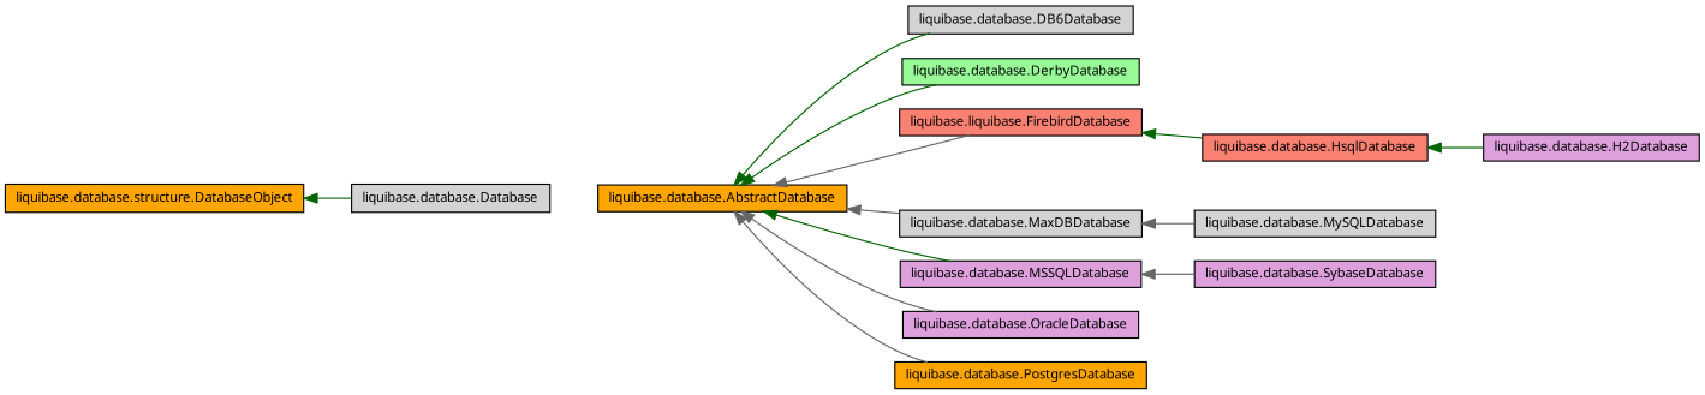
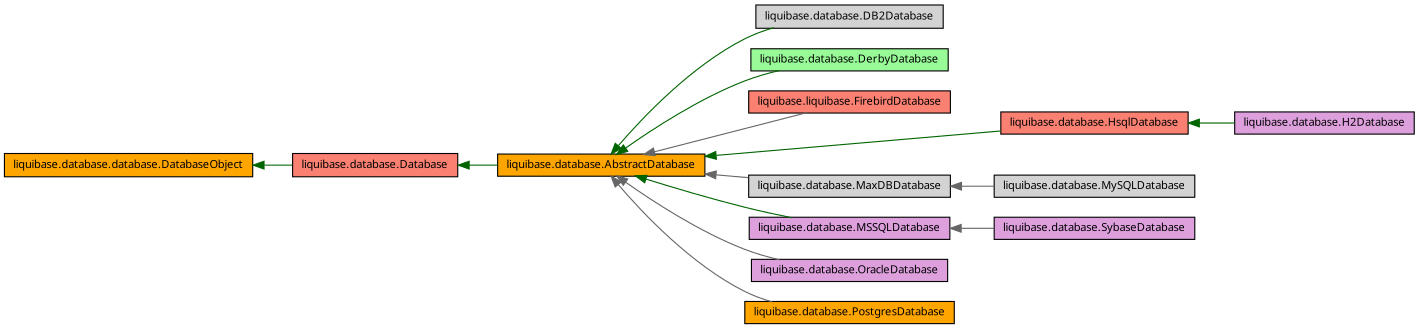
  digraph {
    rankdir=LR
    node [color=black fillcolor=lightgrey fontname="FreeSans.ttf" fontsize=10 shape=record style=filled]
    edge [color=darkgreen dir=back fontname="FreeSans.ttf" fontsize=10 labelfontname="FreeSans.ttf" labelfontsize=10 style=solid]
    n1 [fillcolor=orange fontcolor=black height=0.2 label="liquibase.database.AbstractDatabase" width=0.4]
-   n2 [height=0.2 label="liquibase.database.DB6Database" width=0.4]
+   n2 [height=0.2 label="liquibase.database.DB2Database" width=0.4]
    n3 [fillcolor=palegreen height=0.2 label="liquibase.database.DerbyDatabase" width=0.4]
    n4 [fillcolor=salmon height=0.2 label="liquibase.liquibase.FirebirdDatabase" width=0.4]
    n5 [fillcolor=salmon height=0.2 label="liquibase.database.HsqlDatabase" width=0.4]
    n6 [height=0.2 label="liquibase.database.MaxDBDatabase" width=0.4]
    n7 [fillcolor=plum height=0.2 label="liquibase.database.MSSQLDatabase" width=0.4]
    n8 [fillcolor=plum height=0.2 label="liquibase.database.OracleDatabase" width=0.4]
    n9 [fillcolor=orange height=0.2 label="liquibase.database.PostgresDatabase" width=0.4]
    n10 [fillcolor=plum height=0.2 label="liquibase.database.H2Database" width=0.4]
    n11 [height=0.2 label="liquibase.database.MySQLDatabase" width=0.4]
    n12 [fillcolor=plum height=0.2 label="liquibase.database.SybaseDatabase" width=0.4]
-   n13 [height=0.2 label="liquibase.database.Database" width=0.4]
-   n14 [fillcolor=orange height=0.2 label="liquibase.database.structure.DatabaseObject" width=0.4]
+   n13 [fillcolor=salmon height=0.2 label="liquibase.database.Database" width=0.4]
+   n14 [fillcolor=orange height=0.2 label="liquibase.database.database.DatabaseObject" width=0.4]
    n1 -> n2
    n1 -> n3
    n1 -> n4 [color=gray40]
-   n4 -> n5
+   n1 -> n5
    n1 -> n6 [color=gray40]
    n1 -> n7
    n1 -> n8 [color=gray40]
    n1 -> n9 [color=gray40]
    n5 -> n10
    n6 -> n11 [color=gray40]
    n7 -> n12 [color=gray40]
+   n13 -> n1
    n14 -> n13
  }
